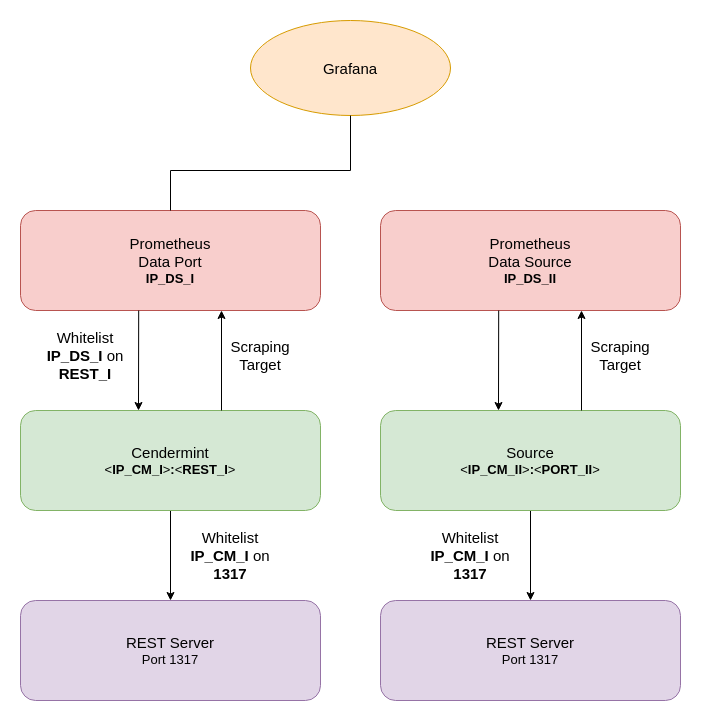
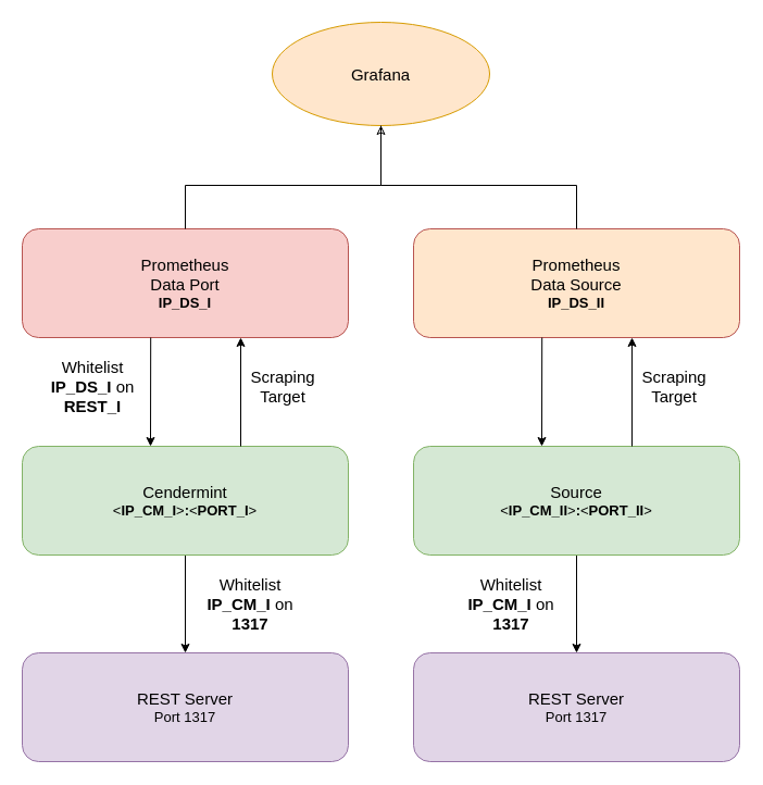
  <mxCell id="0" />
  <mxCell id="1" parent="0" />
  <mxCell id="2" style="edgeStyle=orthogonalEdgeStyle;rounded=0;orthogonalLoop=1;jettySize=auto;html=1;entryX=0.5;entryY=0;entryDx=0;entryDy=0;fontSize=13;" edge="1" parent="1" source="3" target="15"><mxGeometry relative="1" as="geometry" /></mxCell>
- <mxCell id="3" value="&lt;font&gt;&lt;span style=&quot;font-size: 15px&quot;&gt;Cendermint&lt;/span&gt;&lt;br&gt;&lt;span style=&quot;font-size: 13px&quot;&gt;&amp;lt;&lt;/span&gt;&lt;b style=&quot;font-size: 13px&quot;&gt;IP_CM_I&lt;/b&gt;&lt;span style=&quot;font-size: 13px&quot;&gt;&amp;gt;&lt;/span&gt;&lt;b style=&quot;font-size: 13px&quot;&gt;:&lt;/b&gt;&lt;span style=&quot;font-size: 13px&quot;&gt;&amp;lt;&lt;/span&gt;&lt;b style=&quot;font-size: 13px&quot;&gt;REST_I&lt;/b&gt;&lt;span style=&quot;font-size: 13px&quot;&gt;&amp;gt;&lt;/span&gt;&lt;br&gt;&lt;/font&gt;" style="rounded=1;whiteSpace=wrap;html=1;fillColor=#d5e8d4;strokeColor=#82b366;" vertex="1" parent="1"><mxGeometry x="20" y="410" width="300" height="100" as="geometry" /></mxCell>
+ <mxCell id="3" value="&lt;font&gt;&lt;span style=&quot;font-size: 15px&quot;&gt;Cendermint&lt;/span&gt;&lt;br&gt;&lt;span style=&quot;font-size: 13px&quot;&gt;&amp;lt;&lt;/span&gt;&lt;b style=&quot;font-size: 13px&quot;&gt;IP_CM_I&lt;/b&gt;&lt;span style=&quot;font-size: 13px&quot;&gt;&amp;gt;&lt;/span&gt;&lt;b style=&quot;font-size: 13px&quot;&gt;:&lt;/b&gt;&lt;span style=&quot;font-size: 13px&quot;&gt;&amp;lt;&lt;/span&gt;&lt;b style=&quot;font-size: 13px&quot;&gt;PORT_I&lt;/b&gt;&lt;span style=&quot;font-size: 13px&quot;&gt;&amp;gt;&lt;/span&gt;&lt;br&gt;&lt;/font&gt;" style="rounded=1;whiteSpace=wrap;html=1;fillColor=#d5e8d4;strokeColor=#82b366;" vertex="1" parent="1"><mxGeometry x="20" y="410" width="300" height="100" as="geometry" /></mxCell>
  <mxCell id="4" value="&lt;span style=&quot;font-size: 15px&quot;&gt;Prometheus&lt;br&gt;Data Port&lt;/span&gt;&lt;br&gt;&lt;b&gt;&lt;font style=&quot;font-size: 13px&quot;&gt;IP_DS_I&lt;/font&gt;&lt;/b&gt;" style="rounded=1;whiteSpace=wrap;html=1;fillColor=#f8cecc;strokeColor=#b85450;" vertex="1" parent="1"><mxGeometry x="20" y="210" width="300" height="100" as="geometry" /></mxCell>
  <mxCell id="5" value="Scraping Target" style="text;html=1;strokeColor=none;fillColor=none;align=center;verticalAlign=middle;whiteSpace=wrap;rounded=0;fontSize=15;" vertex="1" parent="1"><mxGeometry x="230" y="340" width="60" height="30" as="geometry" /></mxCell>
  <mxCell id="6" value="Whitelist &lt;b&gt;IP_DS_I&lt;/b&gt; on &lt;b&gt;REST_I&lt;/b&gt;" style="text;html=1;strokeColor=none;fillColor=none;align=center;verticalAlign=middle;whiteSpace=wrap;rounded=0;fontSize=15;" vertex="1" parent="1"><mxGeometry x="40" y="340" width="90" height="30" as="geometry" /></mxCell>
  <mxCell id="7" value="" style="endArrow=classic;html=1;rounded=0;fontSize=13;exitX=0.394;exitY=1;exitDx=0;exitDy=0;exitPerimeter=0;" edge="1" parent="1" source="4"><mxGeometry width="50" height="50" relative="1" as="geometry"><mxPoint x="360" y="440" as="sourcePoint" /><mxPoint x="138" y="410" as="targetPoint" /></mxGeometry></mxCell>
  <mxCell id="8" value="" style="endArrow=classic;html=1;rounded=0;fontSize=13;" edge="1" parent="1"><mxGeometry width="50" height="50" relative="1" as="geometry"><mxPoint x="221" y="410" as="sourcePoint" /><mxPoint x="221" y="310" as="targetPoint" /></mxGeometry></mxCell>
  <mxCell id="9" style="edgeStyle=orthogonalEdgeStyle;rounded=0;orthogonalLoop=1;jettySize=auto;html=1;entryX=0.5;entryY=0;entryDx=0;entryDy=0;fontSize=13;" edge="1" parent="1" source="10" target="16"><mxGeometry relative="1" as="geometry" /></mxCell>
  <mxCell id="10" value="&lt;font&gt;&lt;span style=&quot;font-size: 15px&quot;&gt;Source&lt;/span&gt;&lt;br&gt;&lt;span style=&quot;font-size: 13px&quot;&gt;&amp;lt;&lt;b&gt;IP_CM_II&lt;/b&gt;&amp;gt;&lt;b&gt;:&lt;/b&gt;&amp;lt;&lt;b&gt;PORT_II&lt;/b&gt;&amp;gt;&lt;/span&gt;&lt;br&gt;&lt;/font&gt;" style="rounded=1;whiteSpace=wrap;html=1;fillColor=#d5e8d4;strokeColor=#82b366;" vertex="1" parent="1"><mxGeometry x="380" y="410" width="300" height="100" as="geometry" /></mxCell>
- <mxCell id="11" value="&lt;span style=&quot;font-size: 15px&quot;&gt;Prometheus&lt;br&gt;Data Source&lt;/span&gt;&lt;br&gt;&lt;b&gt;&lt;font style=&quot;font-size: 13px&quot;&gt;IP_DS_II&lt;/font&gt;&lt;/b&gt;" style="rounded=1;whiteSpace=wrap;html=1;fillColor=#f8cecc;strokeColor=#b85450;" vertex="1" parent="1"><mxGeometry x="380" y="210" width="300" height="100" as="geometry" /></mxCell>
+ <mxCell id="11" value="&lt;span style=&quot;font-size: 15px&quot;&gt;Prometheus&lt;br&gt;Data Source&lt;/span&gt;&lt;br&gt;&lt;b&gt;&lt;font style=&quot;font-size: 13px&quot;&gt;IP_DS_II&lt;/font&gt;&lt;/b&gt;" style="rounded=1;whiteSpace=wrap;html=1;fillColor=#ffe6cc;strokeColor=#b85450;" vertex="1" parent="1"><mxGeometry x="380" y="210" width="300" height="100" as="geometry" /></mxCell>
  <mxCell id="12" value="Scraping Target" style="text;html=1;strokeColor=none;fillColor=none;align=center;verticalAlign=middle;whiteSpace=wrap;rounded=0;fontSize=15;" vertex="1" parent="1"><mxGeometry x="590" y="340" width="60" height="30" as="geometry" /></mxCell>
  <mxCell id="13" value="" style="endArrow=classic;html=1;rounded=0;fontSize=13;exitX=0.394;exitY=1;exitDx=0;exitDy=0;exitPerimeter=0;" edge="1" parent="1" source="11"><mxGeometry width="50" height="50" relative="1" as="geometry"><mxPoint x="720" y="440" as="sourcePoint" /><mxPoint x="498" y="410" as="targetPoint" /></mxGeometry></mxCell>
  <mxCell id="14" value="" style="endArrow=classic;html=1;rounded=0;fontSize=13;" edge="1" parent="1"><mxGeometry width="50" height="50" relative="1" as="geometry"><mxPoint x="581" y="410" as="sourcePoint" /><mxPoint x="581" y="310" as="targetPoint" /></mxGeometry></mxCell>
  <mxCell id="15" value="&lt;font&gt;&lt;span style=&quot;font-size: 15px&quot;&gt;REST Server&lt;br&gt;&lt;/span&gt;&lt;font style=&quot;font-size: 13px&quot;&gt;Port 1317&lt;/font&gt;&lt;br&gt;&lt;/font&gt;" style="rounded=1;whiteSpace=wrap;html=1;fillColor=#e1d5e7;strokeColor=#9673a6;" vertex="1" parent="1"><mxGeometry x="20" y="600" width="300" height="100" as="geometry" /></mxCell>
  <mxCell id="16" value="&lt;font&gt;&lt;span style=&quot;font-size: 15px&quot;&gt;REST Server&lt;br&gt;&lt;/span&gt;&lt;font style=&quot;font-size: 13px&quot;&gt;Port 1317&lt;/font&gt;&lt;br&gt;&lt;/font&gt;" style="rounded=1;whiteSpace=wrap;html=1;fillColor=#e1d5e7;strokeColor=#9673a6;" vertex="1" parent="1"><mxGeometry x="380" y="600" width="300" height="100" as="geometry" /></mxCell>
  <mxCell id="17" value="Whitelist &lt;b&gt;IP_CM_I&lt;/b&gt;&amp;nbsp;on &lt;b&gt;1317&lt;/b&gt;" style="text;html=1;strokeColor=none;fillColor=none;align=center;verticalAlign=middle;whiteSpace=wrap;rounded=0;fontSize=15;" vertex="1" parent="1"><mxGeometry x="185" y="540" width="90" height="30" as="geometry" /></mxCell>
  <mxCell id="18" value="Whitelist &lt;b&gt;IP_CM_I&lt;/b&gt;&amp;nbsp;on &lt;b&gt;1317&lt;/b&gt;" style="text;html=1;strokeColor=none;fillColor=none;align=center;verticalAlign=middle;whiteSpace=wrap;rounded=0;fontSize=15;" vertex="1" parent="1"><mxGeometry x="425" y="540" width="90" height="30" as="geometry" /></mxCell>
  <mxCell id="19" value="&lt;font style=&quot;font-size: 15px&quot;&gt;Grafana&lt;/font&gt;" style="ellipse;whiteSpace=wrap;html=1;fontSize=13;fillColor=#ffe6cc;strokeColor=#d79b00;" vertex="1" parent="1"><mxGeometry x="250" y="20" width="200" height="95" as="geometry" /></mxCell>
- <mxCell id="20" value="" style="endArrow=none;html=1;rounded=0;fontSize=15;exitX=0.5;exitY=0;exitDx=0;exitDy=0;entryX=0.5;entryY=1;entryDx=0;entryDy=0;endFill=0;" edge="1" parent="1" source="4" target="19"><mxGeometry width="50" height="50" relative="1" as="geometry"><mxPoint x="355" y="390" as="sourcePoint" /><mxPoint x="405" y="340" as="targetPoint" /><Array as="points"><mxPoint x="170" y="170" /><mxPoint x="350" y="170" /></Array></mxGeometry></mxCell>
+ <mxCell id="20" value="" style="endArrow=classic;html=1;rounded=0;fontSize=15;exitX=0.5;exitY=0;exitDx=0;exitDy=0;entryX=0.5;entryY=1;entryDx=0;entryDy=0;endFill=0;" edge="1" parent="1" source="4" target="19"><mxGeometry width="50" height="50" relative="1" as="geometry"><mxPoint x="355" y="390" as="sourcePoint" /><mxPoint x="405" y="340" as="targetPoint" /><Array as="points"><mxPoint x="170" y="170" /><mxPoint x="350" y="170" /></Array></mxGeometry></mxCell>
+ <mxCell id="21" value="" style="endArrow=none;html=1;rounded=0;fontSize=15;entryX=0.5;entryY=1;entryDx=0;entryDy=0;exitX=0.5;exitY=0;exitDx=0;exitDy=0;endFill=0;" edge="1" parent="1" source="11" target="19"><mxGeometry width="50" height="50" relative="1" as="geometry"><mxPoint x="355" y="390" as="sourcePoint" /><mxPoint x="405" y="340" as="targetPoint" /><Array as="points"><mxPoint x="530" y="170" /><mxPoint x="350" y="170" /></Array></mxGeometry></mxCell>
